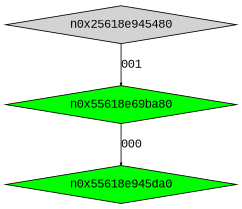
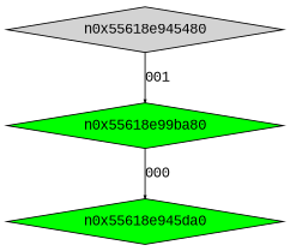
  digraph {
    fontname="Liberation Mono"
    node [fontname="Liberation Mono" shape=diamond style=filled fillcolor=green]
    edge [arrowsize=.3 fontname="Liberation Mono"]
-   n0x55618e945480 [height=.1 width=.1 label=n0x25618e945480 fillcolor=""]
-   n0x55618e99ba80 [height=.1 width=.1 label=n0x55618e69ba80]
+   n0x55618e945480 [height=.1 width=.1 fillcolor=""]
+   n0x55618e99ba80 [height=.1 width=.1]
    n0x55618e945da0 [height=.1 width=.1]
    n0x55618e945480 -> n0x55618e99ba80 [label=001]
    n0x55618e99ba80 -> n0x55618e945da0 [label=000]
  }
